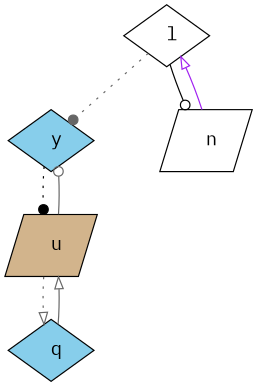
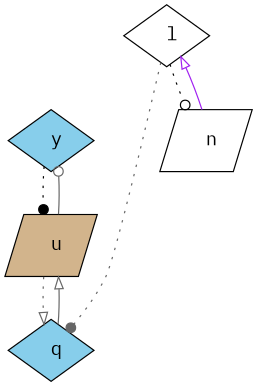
  digraph {
    fontname="IBM Plex Mono"
    node [fillcolor=skyblue fontname="IBM Plex Mono" fontsize=16 shape=diamond style=filled]
    edge [arrowhead=onormal color=gray40 fontname="IBM Plex Mono" style=dotted]
    n1 [label=" y"]
    n2 [fillcolor=tan label=" u" shape=parallelogram]
    n3 [label=" q"]
    n4 [fillcolor=white label=" l"]
    n5 [fillcolor=white label=" n" shape=parallelogram]
    n1 -> n2 [arrowhead=dot color=black]
    n2 -> n1 [arrowhead=odot style=solid]
    n2 -> n3
    n3 -> n2 [style=solid]
-   n4 -> n1 [arrowhead=dot]
-   n4 -> n5 [arrowhead=odot color=black style=solid]
+   n4 -> n3 [arrowhead=dot]
+   n4 -> n5 [arrowhead=odot color=black]
    n5 -> n4 [color=purple style=solid]
  }
